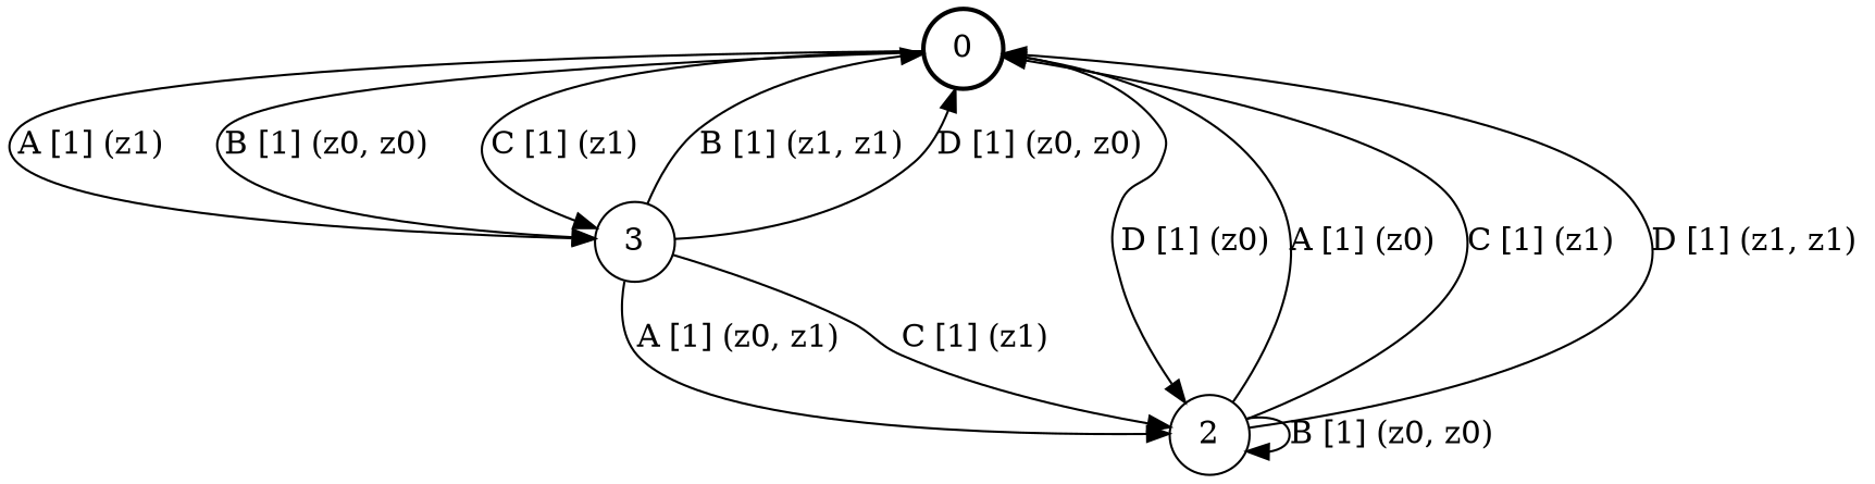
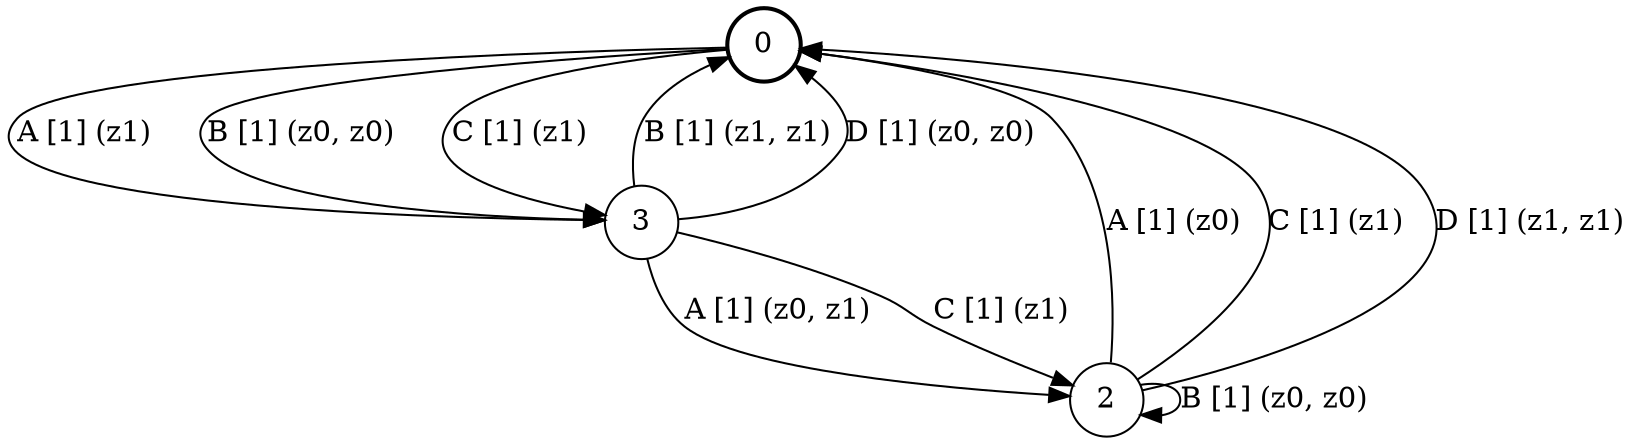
  digraph {
    node [shape=circle]
    0 [style=bold]
    n2 [label=3]
    2
    0 -> n2 [label="A [1] (z1) "]
    0 -> n2 [label="B [1] (z0, z0) "]
    0 -> n2 [label="C [1] (z1) "]
-   0 -> 2 [label="D [1] (z0) "]
    n2 -> 0 [label="B [1] (z1, z1) "]
    n2 -> 0 [label="D [1] (z0, z0) "]
    n2 -> 2 [label="A [1] (z0, z1) "]
    n2 -> 2 [label="C [1] (z1) "]
    2 -> 0 [label="A [1] (z0) "]
    2 -> 0 [label="C [1] (z1) "]
    2 -> 0 [label="D [1] (z1, z1) "]
    2 -> 2 [label="B [1] (z0, z0) "]
  }
